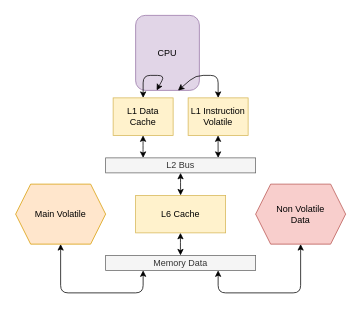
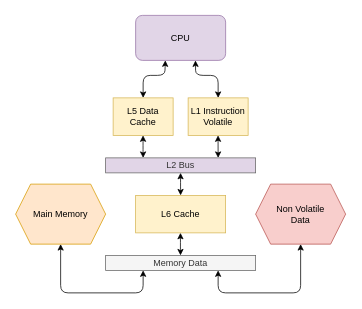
  <mxCell id="0" />
  <mxCell id="1" parent="0" />
- <mxCell id="2" value="L2 Bus" style="rounded=0;whiteSpace=wrap;html=1;fillColor=#f5f5f5;strokeColor=#666666;fontColor=#333333;" vertex="1" parent="1"><mxGeometry x="140" y="210" width="200" height="20" as="geometry" /></mxCell>
+ <mxCell id="2" value="L2 Bus" style="rounded=0;whiteSpace=wrap;html=1;fillColor=#e1d5e7;strokeColor=#666666;fontColor=#333333;" vertex="1" parent="1"><mxGeometry x="140" y="210" width="200" height="20" as="geometry" /></mxCell>
  <mxCell id="3" value="L6 Cache" style="rounded=0;whiteSpace=wrap;html=1;fillColor=#fff2cc;strokeColor=#d6b656;" vertex="1" parent="1"><mxGeometry x="180" y="260" width="120" height="50" as="geometry" /></mxCell>
- <mxCell id="4" value="CPU" style="rounded=1;whiteSpace=wrap;html=1;fillColor=#e1d5e7;strokeColor=#9673a6;" vertex="1" parent="1"><mxGeometry x="180" y="20" width="85" height="100" as="geometry" /></mxCell>
- <mxCell id="5" value="L1 Data Cache" style="rounded=0;whiteSpace=wrap;html=1;fillColor=#fff2cc;strokeColor=#d6b656;" vertex="1" parent="1"><mxGeometry x="150" y="130" width="80" height="50" as="geometry" /></mxCell>
+ <mxCell id="4" value="CPU" style="rounded=1;whiteSpace=wrap;html=1;fillColor=#e1d5e7;strokeColor=#9673a6;" vertex="1" parent="1"><mxGeometry x="180" y="20" width="120" height="60" as="geometry" /></mxCell>
+ <mxCell id="5" value="L5 Data Cache" style="rounded=0;whiteSpace=wrap;html=1;fillColor=#fff2cc;strokeColor=#d6b656;" vertex="1" parent="1"><mxGeometry x="150" y="130" width="80" height="50" as="geometry" /></mxCell>
  <mxCell id="6" value="L1 Instruction Volatile" style="rounded=0;whiteSpace=wrap;html=1;fillColor=#fff2cc;strokeColor=#d6b656;" vertex="1" parent="1"><mxGeometry x="250" y="130" width="80" height="50" as="geometry" /></mxCell>
  <mxCell id="7" value="" style="endArrow=classic;html=1;rounded=1;exitX=0.33;exitY=1;exitDx=0;exitDy=0;exitPerimeter=0;startArrow=classic;startFill=1;endFill=1;" edge="1" parent="1" source="4"><mxGeometry width="50" height="50" relative="1" as="geometry"><mxPoint x="219.08" y="79.76" as="sourcePoint" /><mxPoint x="190" y="130" as="targetPoint" /><Array as="points"><mxPoint x="219" y="100" /><mxPoint x="190" y="100" /></Array></mxGeometry></mxCell>
  <mxCell id="8" value="" style="endArrow=classic;html=1;exitX=0.666;exitY=0.995;exitDx=0;exitDy=0;exitPerimeter=0;strokeColor=none;rounded=0;" edge="1" parent="1" source="4"><mxGeometry width="50" height="50" relative="1" as="geometry"><mxPoint x="319.08" y="79.76" as="sourcePoint" /><mxPoint x="290" y="130" as="targetPoint" /><Array as="points"><mxPoint x="258" y="100" /><mxPoint x="290" y="100" /></Array></mxGeometry></mxCell>
  <mxCell id="9" value="" style="endArrow=classic;html=1;entryX=0.5;entryY=0;entryDx=0;entryDy=0;exitX=0.665;exitY=1.002;exitDx=0;exitDy=0;exitPerimeter=0;startArrow=classic;startFill=1;endFill=1;" edge="1" parent="1" source="4" target="6"><mxGeometry width="50" height="50" relative="1" as="geometry"><mxPoint x="240" y="130" as="sourcePoint" /><mxPoint x="290" y="80" as="targetPoint" /><Array as="points"><mxPoint x="260" y="100" /><mxPoint x="290" y="100" /></Array></mxGeometry></mxCell>
  <mxCell id="10" value="" style="endArrow=classic;startArrow=classic;html=1;" edge="1" parent="1"><mxGeometry width="50" height="50" relative="1" as="geometry"><mxPoint x="290" y="210" as="sourcePoint" /><mxPoint x="289.9" y="180" as="targetPoint" /></mxGeometry></mxCell>
  <mxCell id="11" value="" style="endArrow=classic;startArrow=classic;html=1;" edge="1" parent="1"><mxGeometry width="50" height="50" relative="1" as="geometry"><mxPoint x="190" y="210" as="sourcePoint" /><mxPoint x="189.9" y="180" as="targetPoint" /><Array as="points"><mxPoint x="189.9" y="200" /></Array></mxGeometry></mxCell>
  <mxCell id="12" value="" style="endArrow=classic;startArrow=classic;html=1;" edge="1" parent="1"><mxGeometry width="50" height="50" relative="1" as="geometry"><mxPoint x="240" y="260" as="sourcePoint" /><mxPoint x="239.9" y="230" as="targetPoint" /><Array as="points"><mxPoint x="239.9" y="250" /></Array></mxGeometry></mxCell>
  <mxCell id="13" value="Memory Data" style="rounded=0;whiteSpace=wrap;html=1;fillColor=#f5f5f5;strokeColor=#666666;fontColor=#333333;" vertex="1" parent="1"><mxGeometry x="140" y="340" width="200" height="20" as="geometry" /></mxCell>
  <mxCell id="14" value="" style="endArrow=classic;startArrow=classic;html=1;" edge="1" parent="1"><mxGeometry width="50" height="50" relative="1" as="geometry"><mxPoint x="239.86" y="340" as="sourcePoint" /><mxPoint x="239.76" y="310" as="targetPoint" /><Array as="points"><mxPoint x="239.76" y="330" /></Array></mxGeometry></mxCell>
- <mxCell id="15" value="Main Volatile" style="shape=hexagon;perimeter=hexagonPerimeter2;whiteSpace=wrap;html=1;fixedSize=1;fillColor=#ffe6cc;strokeColor=#d79b00;" vertex="1" parent="1"><mxGeometry x="20" y="245" width="120" height="80" as="geometry" /></mxCell>
+ <mxCell id="15" value="Main Memory" style="shape=hexagon;perimeter=hexagonPerimeter2;whiteSpace=wrap;html=1;fixedSize=1;fillColor=#ffe6cc;strokeColor=#d79b00;" vertex="1" parent="1"><mxGeometry x="20" y="245" width="120" height="80" as="geometry" /></mxCell>
  <mxCell id="16" value="Non Volatile&lt;br&gt;Data" style="shape=hexagon;perimeter=hexagonPerimeter2;whiteSpace=wrap;html=1;fixedSize=1;fillColor=#f8cecc;strokeColor=#b85450;" vertex="1" parent="1"><mxGeometry x="340" y="245" width="120" height="80" as="geometry" /></mxCell>
  <mxCell id="17" value="" style="endArrow=classic;startArrow=classic;html=1;exitX=0.75;exitY=1;exitDx=0;exitDy=0;" edge="1" parent="1" source="13"><mxGeometry width="50" height="50" relative="1" as="geometry"><mxPoint x="350" y="375" as="sourcePoint" /><mxPoint x="400" y="325" as="targetPoint" /><Array as="points"><mxPoint x="290" y="390" /><mxPoint x="400" y="390" /></Array></mxGeometry></mxCell>
  <mxCell id="18" value="" style="endArrow=classic;startArrow=classic;html=1;exitX=0.75;exitY=1;exitDx=0;exitDy=0;entryX=0.25;entryY=1;entryDx=0;entryDy=0;" edge="1" parent="1" target="13"><mxGeometry width="50" height="50" relative="1" as="geometry"><mxPoint x="80" y="325" as="sourcePoint" /><mxPoint x="190" y="290" as="targetPoint" /><Array as="points"><mxPoint x="80" y="390" /><mxPoint x="190" y="390" /></Array></mxGeometry></mxCell>
